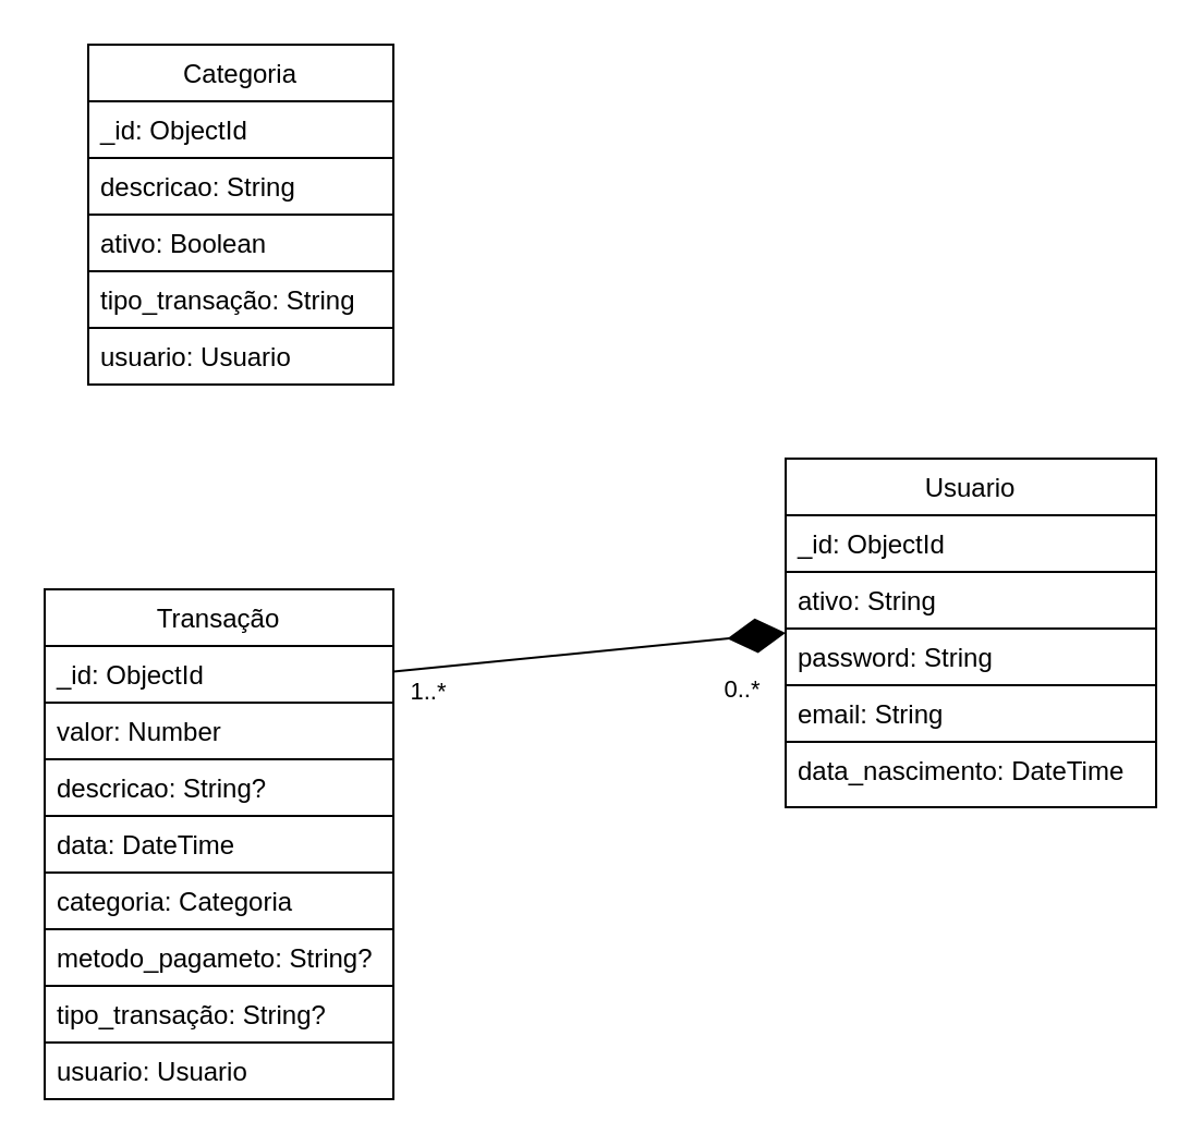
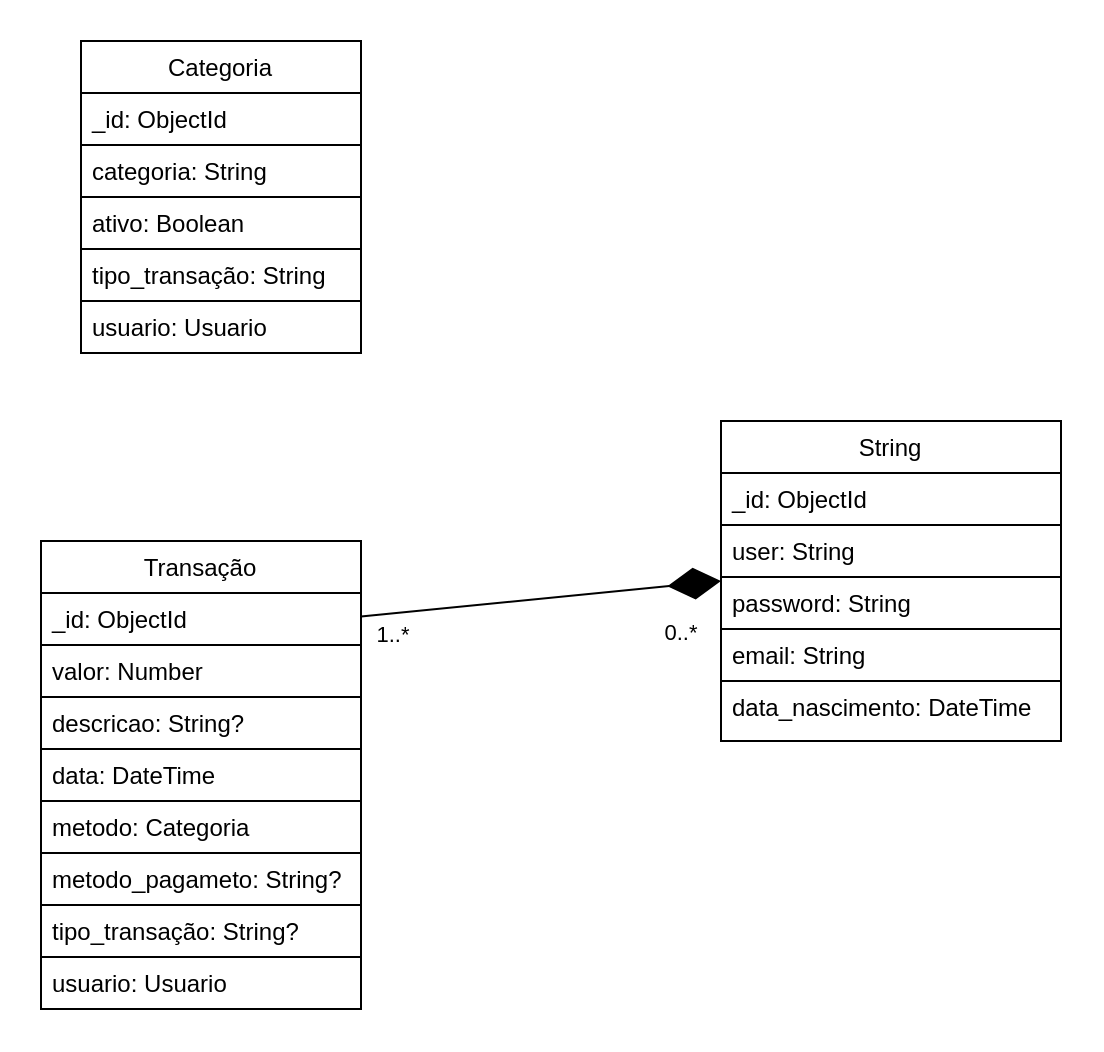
  <mxCell id="0" />
  <mxCell id="1" parent="0" />
  <mxCell id="2" value="Transação" style="swimlane;fontStyle=0;childLayout=stackLayout;horizontal=1;startSize=26;fillColor=none;horizontalStack=0;resizeParent=1;resizeParentMax=0;resizeLast=0;collapsible=1;marginBottom=0;labelBackgroundColor=#FFFFFF;labelBorderColor=none;fontColor=#000000;strokeColor=#000000;" parent="1" vertex="1"><mxGeometry x="20" y="270" width="160" height="234" as="geometry" /></mxCell>
  <mxCell id="3" value="_id: ObjectId" style="text;strokeColor=#000000;fillColor=none;align=left;verticalAlign=top;spacingLeft=4;spacingRight=4;overflow=hidden;rotatable=0;points=[[0,0.5],[1,0.5]];portConstraint=eastwest;labelBackgroundColor=#FFFFFF;labelBorderColor=none;fontColor=#000000;" parent="2" vertex="1"><mxGeometry y="26" width="160" height="26" as="geometry" /></mxCell>
  <mxCell id="4" value="valor: Number" style="text;strokeColor=#000000;fillColor=none;align=left;verticalAlign=top;spacingLeft=4;spacingRight=4;overflow=hidden;rotatable=0;points=[[0,0.5],[1,0.5]];portConstraint=eastwest;labelBackgroundColor=#FFFFFF;labelBorderColor=none;fontColor=#000000;" parent="2" vertex="1"><mxGeometry y="52" width="160" height="26" as="geometry" /></mxCell>
  <mxCell id="5" value="descricao: String?" style="text;strokeColor=#000000;fillColor=none;align=left;verticalAlign=top;spacingLeft=4;spacingRight=4;overflow=hidden;rotatable=0;points=[[0,0.5],[1,0.5]];portConstraint=eastwest;labelBackgroundColor=#FFFFFF;labelBorderColor=none;fontColor=#000000;" parent="2" vertex="1"><mxGeometry y="78" width="160" height="26" as="geometry" /></mxCell>
  <mxCell id="6" value="data: DateTime" style="text;strokeColor=#000000;fillColor=none;align=left;verticalAlign=top;spacingLeft=4;spacingRight=4;overflow=hidden;rotatable=0;points=[[0,0.5],[1,0.5]];portConstraint=eastwest;labelBackgroundColor=#FFFFFF;labelBorderColor=none;fontColor=#000000;" parent="2" vertex="1"><mxGeometry y="104" width="160" height="26" as="geometry" /></mxCell>
- <mxCell id="7" value="categoria: Categoria" style="text;strokeColor=#000000;fillColor=none;align=left;verticalAlign=top;spacingLeft=4;spacingRight=4;overflow=hidden;rotatable=0;points=[[0,0.5],[1,0.5]];portConstraint=eastwest;labelBackgroundColor=#FFFFFF;labelBorderColor=none;fontColor=#000000;" parent="2" vertex="1"><mxGeometry y="130" width="160" height="26" as="geometry" /></mxCell>
+ <mxCell id="7" value="metodo: Categoria" style="text;strokeColor=#000000;fillColor=none;align=left;verticalAlign=top;spacingLeft=4;spacingRight=4;overflow=hidden;rotatable=0;points=[[0,0.5],[1,0.5]];portConstraint=eastwest;labelBackgroundColor=#FFFFFF;labelBorderColor=none;fontColor=#000000;" parent="2" vertex="1"><mxGeometry y="130" width="160" height="26" as="geometry" /></mxCell>
  <mxCell id="8" value="metodo_pagameto: String?" style="text;strokeColor=#000000;fillColor=none;align=left;verticalAlign=top;spacingLeft=4;spacingRight=4;overflow=hidden;rotatable=0;points=[[0,0.5],[1,0.5]];portConstraint=eastwest;labelBackgroundColor=#FFFFFF;labelBorderColor=none;fontColor=#000000;" parent="2" vertex="1"><mxGeometry y="156" width="160" height="26" as="geometry" /></mxCell>
  <mxCell id="9" value="tipo_transação: String?" style="text;strokeColor=#000000;fillColor=none;align=left;verticalAlign=top;spacingLeft=4;spacingRight=4;overflow=hidden;rotatable=0;points=[[0,0.5],[1,0.5]];portConstraint=eastwest;labelBackgroundColor=#FFFFFF;labelBorderColor=none;fontColor=#000000;" parent="2" vertex="1"><mxGeometry y="182" width="160" height="26" as="geometry" /></mxCell>
  <mxCell id="10" value="usuario: Usuario" style="text;strokeColor=#000000;fillColor=none;align=left;verticalAlign=top;spacingLeft=4;spacingRight=4;overflow=hidden;rotatable=0;points=[[0,0.5],[1,0.5]];portConstraint=eastwest;labelBackgroundColor=#FFFFFF;labelBorderColor=none;fontColor=#000000;rounded=0;" parent="2" vertex="1"><mxGeometry y="208" width="160" height="26" as="geometry" /></mxCell>
  <mxCell id="11" value="Categoria" style="swimlane;fontStyle=0;childLayout=stackLayout;horizontal=1;startSize=26;fillColor=none;horizontalStack=0;resizeParent=1;resizeParentMax=0;resizeLast=0;collapsible=1;marginBottom=0;labelBackgroundColor=#FFFFFF;labelBorderColor=none;fontColor=#000000;strokeColor=#000000;" parent="1" vertex="1"><mxGeometry x="40" y="20" width="140" height="156" as="geometry" /></mxCell>
  <mxCell id="12" value="_id: ObjectId" style="text;align=left;verticalAlign=top;spacingLeft=4;spacingRight=4;overflow=hidden;rotatable=0;points=[[0,0.5],[1,0.5]];portConstraint=eastwest;labelBackgroundColor=#FFFFFF;labelBorderColor=none;fontColor=#000000;strokeColor=#000000;" parent="11" vertex="1"><mxGeometry y="26" width="140" height="26" as="geometry" /></mxCell>
- <mxCell id="13" value="descricao: String" style="text;strokeColor=#000000;fillColor=none;align=left;verticalAlign=top;spacingLeft=4;spacingRight=4;overflow=hidden;rotatable=0;points=[[0,0.5],[1,0.5]];portConstraint=eastwest;labelBackgroundColor=#FFFFFF;labelBorderColor=none;fontColor=#000000;" parent="11" vertex="1"><mxGeometry y="52" width="140" height="26" as="geometry" /></mxCell>
+ <mxCell id="13" value="categoria: String" style="text;strokeColor=#000000;fillColor=none;align=left;verticalAlign=top;spacingLeft=4;spacingRight=4;overflow=hidden;rotatable=0;points=[[0,0.5],[1,0.5]];portConstraint=eastwest;labelBackgroundColor=#FFFFFF;labelBorderColor=none;fontColor=#000000;" parent="11" vertex="1"><mxGeometry y="52" width="140" height="26" as="geometry" /></mxCell>
  <mxCell id="14" value="ativo: Boolean" style="text;strokeColor=#000000;fillColor=none;align=left;verticalAlign=top;spacingLeft=4;spacingRight=4;overflow=hidden;rotatable=0;points=[[0,0.5],[1,0.5]];portConstraint=eastwest;labelBackgroundColor=#FFFFFF;labelBorderColor=none;fontColor=#000000;" parent="11" vertex="1"><mxGeometry y="78" width="140" height="26" as="geometry" /></mxCell>
  <mxCell id="15" value="tipo_transação: String" style="text;strokeColor=#000000;fillColor=none;align=left;verticalAlign=top;spacingLeft=4;spacingRight=4;overflow=hidden;rotatable=0;points=[[0,0.5],[1,0.5]];portConstraint=eastwest;labelBackgroundColor=#FFFFFF;labelBorderColor=none;fontColor=#000000;" parent="11" vertex="1"><mxGeometry y="104" width="140" height="26" as="geometry" /></mxCell>
  <mxCell id="16" value="usuario: Usuario" style="text;strokeColor=#000000;fillColor=none;align=left;verticalAlign=top;spacingLeft=4;spacingRight=4;overflow=hidden;rotatable=0;points=[[0,0.5],[1,0.5]];portConstraint=eastwest;labelBackgroundColor=#FFFFFF;labelBorderColor=none;fontColor=#000000;" vertex="1" parent="11"><mxGeometry y="130" width="140" height="26" as="geometry" /></mxCell>
- <mxCell id="17" value="Usuario" style="swimlane;fontStyle=0;childLayout=stackLayout;horizontal=1;startSize=26;fillColor=none;horizontalStack=0;resizeParent=1;resizeParentMax=0;resizeLast=0;collapsible=1;marginBottom=0;labelBackgroundColor=#FFFFFF;labelBorderColor=none;fontColor=#000000;shadow=0;strokeColor=#000000;" parent="1" vertex="1"><mxGeometry x="360" y="210" width="170" height="160" as="geometry" /></mxCell>
+ <mxCell id="17" value="String" style="swimlane;fontStyle=0;childLayout=stackLayout;horizontal=1;startSize=26;fillColor=none;horizontalStack=0;resizeParent=1;resizeParentMax=0;resizeLast=0;collapsible=1;marginBottom=0;labelBackgroundColor=#FFFFFF;labelBorderColor=none;fontColor=#000000;shadow=0;strokeColor=#000000;" parent="1" vertex="1"><mxGeometry x="360" y="210" width="170" height="160" as="geometry" /></mxCell>
  <mxCell id="18" value="_id: ObjectId&#10;" style="text;strokeColor=#000000;fillColor=none;align=left;verticalAlign=top;spacingLeft=4;spacingRight=4;overflow=hidden;rotatable=0;points=[[0,0.5],[1,0.5]];portConstraint=eastwest;labelBackgroundColor=#FFFFFF;labelBorderColor=none;fontColor=#000000;" parent="17" vertex="1"><mxGeometry y="26" width="170" height="26" as="geometry" /></mxCell>
- <mxCell id="19" value="ativo: String" style="text;strokeColor=#000000;fillColor=none;align=left;verticalAlign=top;spacingLeft=4;spacingRight=4;overflow=hidden;rotatable=0;points=[[0,0.5],[1,0.5]];portConstraint=eastwest;labelBackgroundColor=#FFFFFF;labelBorderColor=none;fontColor=#000000;" parent="17" vertex="1"><mxGeometry y="52" width="170" height="26" as="geometry" /></mxCell>
+ <mxCell id="19" value="user: String" style="text;strokeColor=#000000;fillColor=none;align=left;verticalAlign=top;spacingLeft=4;spacingRight=4;overflow=hidden;rotatable=0;points=[[0,0.5],[1,0.5]];portConstraint=eastwest;labelBackgroundColor=#FFFFFF;labelBorderColor=none;fontColor=#000000;" parent="17" vertex="1"><mxGeometry y="52" width="170" height="26" as="geometry" /></mxCell>
  <mxCell id="20" value="password: String" style="text;strokeColor=#000000;fillColor=none;align=left;verticalAlign=top;spacingLeft=4;spacingRight=4;overflow=hidden;rotatable=0;points=[[0,0.5],[1,0.5]];portConstraint=eastwest;labelBackgroundColor=#FFFFFF;labelBorderColor=none;fontColor=#000000;" parent="17" vertex="1"><mxGeometry y="78" width="170" height="26" as="geometry" /></mxCell>
  <mxCell id="21" value="email: String" style="text;strokeColor=#000000;fillColor=none;align=left;verticalAlign=top;spacingLeft=4;spacingRight=4;overflow=hidden;rotatable=0;points=[[0,0.5],[1,0.5]];portConstraint=eastwest;labelBackgroundColor=#FFFFFF;labelBorderColor=none;fontColor=#000000;" parent="17" vertex="1"><mxGeometry y="104" width="170" height="26" as="geometry" /></mxCell>
  <mxCell id="22" value="data_nascimento: DateTime&#10;" style="text;strokeColor=#000000;fillColor=none;align=left;verticalAlign=top;spacingLeft=4;spacingRight=4;overflow=hidden;rotatable=0;points=[[0,0.5],[1,0.5]];portConstraint=eastwest;labelBackgroundColor=#FFFFFF;labelBorderColor=none;fontColor=#000000;" parent="17" vertex="1"><mxGeometry y="130" width="170" height="30" as="geometry" /></mxCell>
  <mxCell id="23" value="" style="endArrow=diamondThin;endFill=1;endSize=24;html=1;exitX=1;exitY=0.5;exitDx=0;exitDy=0;entryX=0;entryY=0.125;entryDx=0;entryDy=0;entryPerimeter=0;labelBackgroundColor=#FFFFFF;labelBorderColor=none;fontColor=#000000;strokeColor=#000000;" parent="1" edge="1"><mxGeometry width="160" relative="1" as="geometry"><mxPoint x="180" y="307.75" as="sourcePoint" /><mxPoint x="360" y="290" as="targetPoint" /><Array as="points" /></mxGeometry></mxCell>
  <mxCell id="24" value="1..*" style="edgeLabel;html=1;align=center;verticalAlign=middle;resizable=0;points=[];labelBackgroundColor=#FFFFFF;labelBorderColor=none;fontColor=#000000;" parent="23" vertex="1" connectable="0"><mxGeometry x="-0.883" relative="1" as="geometry"><mxPoint x="5" y="10" as="offset" /></mxGeometry></mxCell>
  <mxCell id="25" value="0..*" style="edgeLabel;html=1;align=center;verticalAlign=middle;resizable=0;points=[];labelBackgroundColor=#FFFFFF;labelBorderColor=none;fontColor=#000000;" parent="23" vertex="1" connectable="0"><mxGeometry x="0.86" y="-2" relative="1" as="geometry"><mxPoint x="-8" y="22" as="offset" /></mxGeometry></mxCell>
